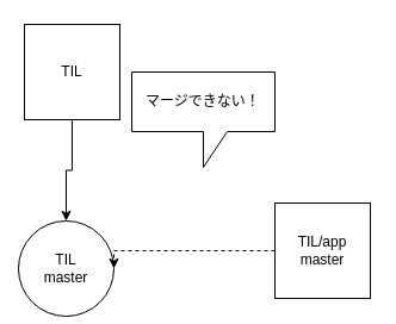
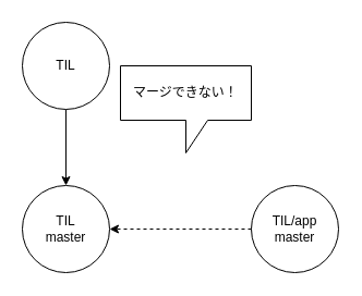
  <mxCell id="0" />
  <mxCell id="1" parent="0" />
  <mxCell id="2" value="" style="edgeStyle=orthogonalEdgeStyle;rounded=0;orthogonalLoop=1;jettySize=auto;html=1;exitX=0.5;exitY=1;exitDx=0;exitDy=0;entryX=0.5;entryY=0;entryDx=0;entryDy=0;" parent="1" source="3" target="4" edge="1"><mxGeometry relative="1" as="geometry"><mxPoint x="120" y="220" as="targetPoint" /><Array as="points" /><mxPoint x="10" y="110" as="sourcePoint" /></mxGeometry></mxCell>
- <mxCell id="3" value="&lt;font color=&quot;#000000&quot;&gt;TIL&lt;/font&gt;" style="whiteSpace=wrap;html=1;aspect=fixed;fillColor=#FFFFFF;strokeColor=#000000;rounded=0;" vertex="1" parent="1"><mxGeometry x="20" y="20" width="80" height="80" as="geometry" /></mxCell>
- <mxCell id="4" value="&lt;font color=&quot;#000000&quot;&gt;TIL&lt;br&gt;master&lt;br&gt;&lt;/font&gt;" style="ellipse;whiteSpace=wrap;html=1;aspect=fixed;fillColor=#FFFFFF;strokeColor=#000000;" vertex="1" parent="1"><mxGeometry x="15" y="185" width="80" height="80" as="geometry" /></mxCell>
- <mxCell id="5" value="&lt;font color=&quot;#000000&quot;&gt;TIL/app&lt;br&gt;master&lt;br&gt;&lt;/font&gt;" style="whiteSpace=wrap;html=1;aspect=fixed;fillColor=#FFFFFF;strokeColor=#000000;rounded=0;" vertex="1" parent="1"><mxGeometry x="230" y="170" width="80" height="80" as="geometry" /></mxCell>
+ <mxCell id="3" value="&lt;font color=&quot;#000000&quot;&gt;TIL&lt;/font&gt;" style="ellipse;whiteSpace=wrap;html=1;aspect=fixed;fillColor=#FFFFFF;strokeColor=#000000;" vertex="1" parent="1"><mxGeometry x="20" y="20" width="80" height="80" as="geometry" /></mxCell>
+ <mxCell id="4" value="&lt;font color=&quot;#000000&quot;&gt;TIL&lt;br&gt;master&lt;br&gt;&lt;/font&gt;" style="ellipse;whiteSpace=wrap;html=1;aspect=fixed;fillColor=#FFFFFF;strokeColor=#000000;" vertex="1" parent="1"><mxGeometry x="20" y="170" width="80" height="80" as="geometry" /></mxCell>
+ <mxCell id="5" value="&lt;font color=&quot;#000000&quot;&gt;TIL/app&lt;br&gt;master&lt;br&gt;&lt;/font&gt;" style="ellipse;whiteSpace=wrap;html=1;aspect=fixed;fillColor=#FFFFFF;strokeColor=#000000;" vertex="1" parent="1"><mxGeometry x="230" y="170" width="80" height="80" as="geometry" /></mxCell>
  <mxCell id="6" value="" style="edgeStyle=orthogonalEdgeStyle;rounded=0;orthogonalLoop=1;jettySize=auto;html=1;exitX=0;exitY=0.5;exitDx=0;exitDy=0;entryX=1;entryY=0.5;entryDx=0;entryDy=0;dashed=1;" edge="1" parent="1" source="5" target="4"><mxGeometry relative="1" as="geometry"><mxPoint x="70" y="180" as="targetPoint" /><Array as="points"><mxPoint x="160" y="210" /><mxPoint x="160" y="210" /></Array><mxPoint x="70" y="110" as="sourcePoint" /></mxGeometry></mxCell>
  <mxCell id="7" value="&lt;font color=&quot;#000000&quot;&gt;マージできない！&lt;/font&gt;" style="shape=callout;whiteSpace=wrap;html=1;perimeter=calloutPerimeter;strokeColor=#000000;fillColor=#FFFFFF;" vertex="1" parent="1"><mxGeometry x="110" y="60" width="120" height="80" as="geometry" /></mxCell>
